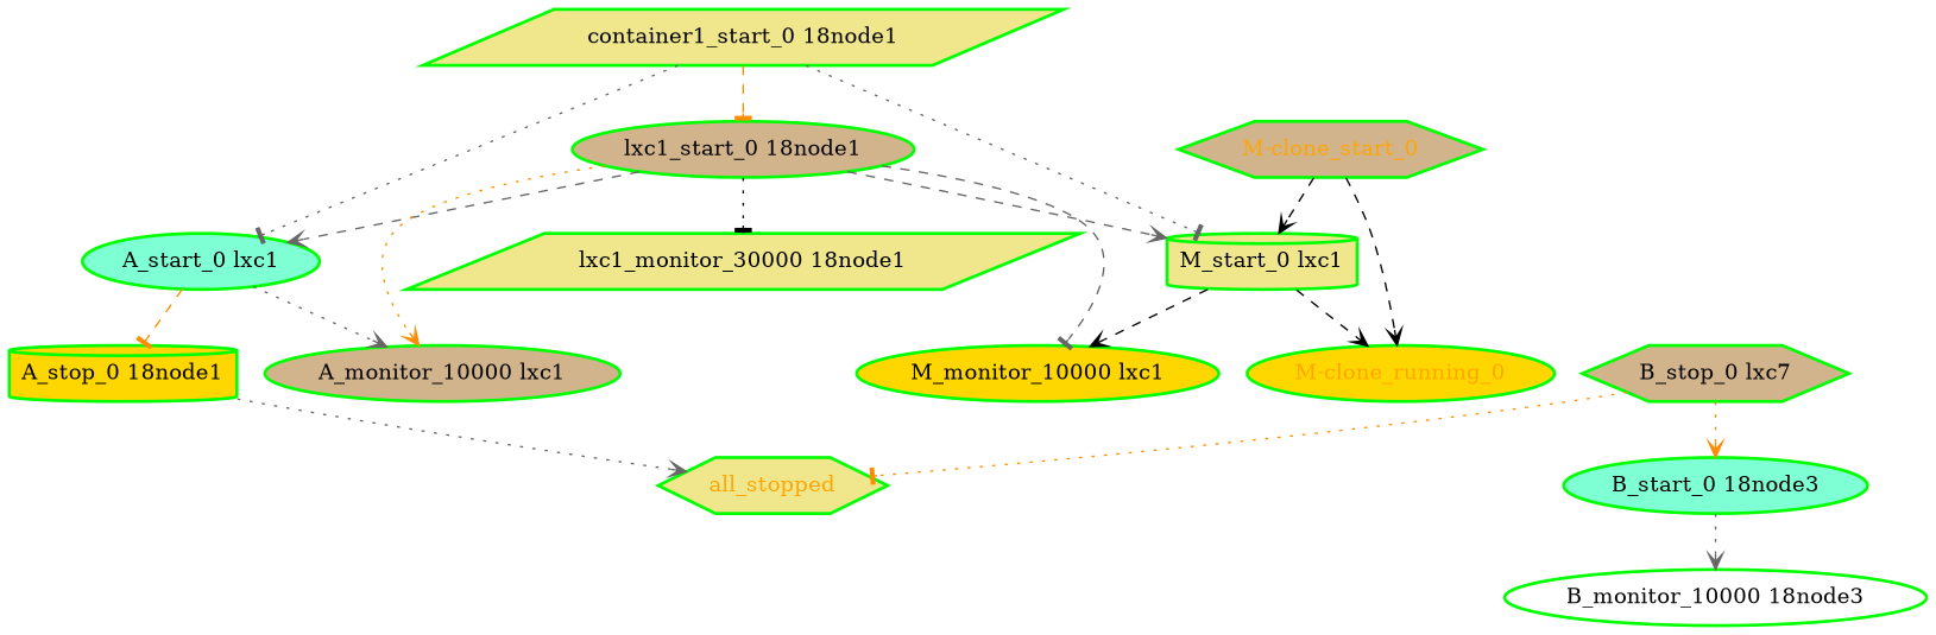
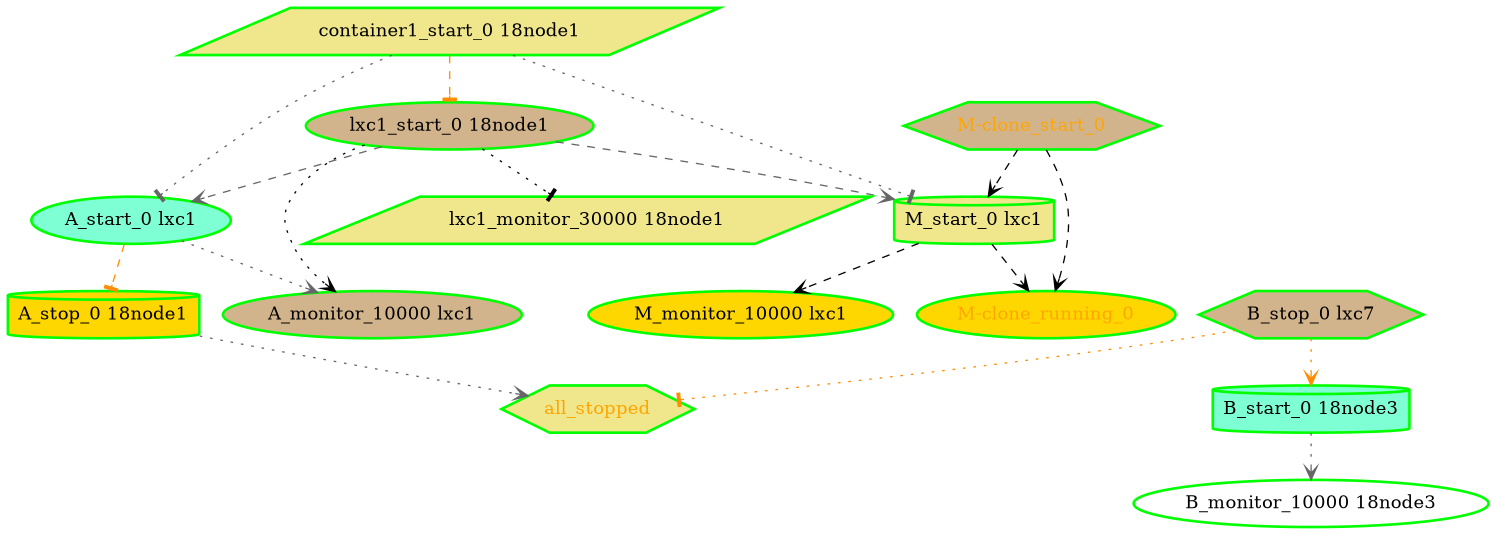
  digraph {
    node [color=green fillcolor=tan fontcolor=black shape=ellipse style="bold,filled"]
    edge [arrowhead=vee color=gray40 style=dotted]
    "A_start_0 lxc1" [fillcolor=aquamarine]
    "A_monitor_10000 lxc1"
    "A_stop_0 18node1" [fillcolor=gold shape=cylinder]
    all_stopped [fillcolor=khaki fontcolor=orange shape=hexagon]
    "B_monitor_10000 18node3" [fillcolor=white]
-   "B_start_0 18node3" [fillcolor=aquamarine]
+   "B_start_0 18node3" [fillcolor=aquamarine shape=cylinder]
    n7 [label="B_stop_0 lxc7" shape=hexagon]
    "M-clone_running_0" [fillcolor=gold fontcolor=orange]
    "M-clone_start_0" [fontcolor=orange shape=hexagon]
    "M_start_0 lxc1" [fillcolor=khaki shape=cylinder]
    "M_monitor_10000 lxc1" [fillcolor=gold]
    "container1_start_0 18node1" [fillcolor=khaki shape=parallelogram]
    "lxc1_start_0 18node1"
    "lxc1_monitor_30000 18node1" [fillcolor=khaki shape=parallelogram]
    "A_start_0 lxc1" -> "A_monitor_10000 lxc1"
    "A_start_0 lxc1" -> "A_stop_0 18node1" [arrowhead=tee color=darkorange style=dashed]
    "A_stop_0 18node1" -> all_stopped
    "B_start_0 18node3" -> "B_monitor_10000 18node3"
    n7 -> all_stopped [arrowhead=tee color=darkorange]
    n7 -> "B_start_0 18node3" [color=darkorange]
    "M-clone_start_0" -> "M-clone_running_0" [color=black style=dashed]
    "M-clone_start_0" -> "M_start_0 lxc1" [color=black style=dashed]
    "M_start_0 lxc1" -> "M-clone_running_0" [color=black style=dashed]
    "M_start_0 lxc1" -> "M_monitor_10000 lxc1" [color=black style=dashed]
    "container1_start_0 18node1" -> "A_start_0 lxc1" [arrowhead=tee]
    "container1_start_0 18node1" -> "M_start_0 lxc1" [arrowhead=tee]
    "container1_start_0 18node1" -> "lxc1_start_0 18node1" [arrowhead=tee color=darkorange style=dashed]
    "lxc1_start_0 18node1" -> "A_start_0 lxc1" [style=dashed]
-   "lxc1_start_0 18node1" -> "A_monitor_10000 lxc1" [color=darkorange]
+   "lxc1_start_0 18node1" -> "A_monitor_10000 lxc1" [color=black]
    "lxc1_start_0 18node1" -> "M_start_0 lxc1" [style=dashed]
-   "lxc1_start_0 18node1" -> "M_monitor_10000 lxc1" [arrowhead=tee style=dashed]
    "lxc1_start_0 18node1" -> "lxc1_monitor_30000 18node1" [arrowhead=tee color=black]
  }
